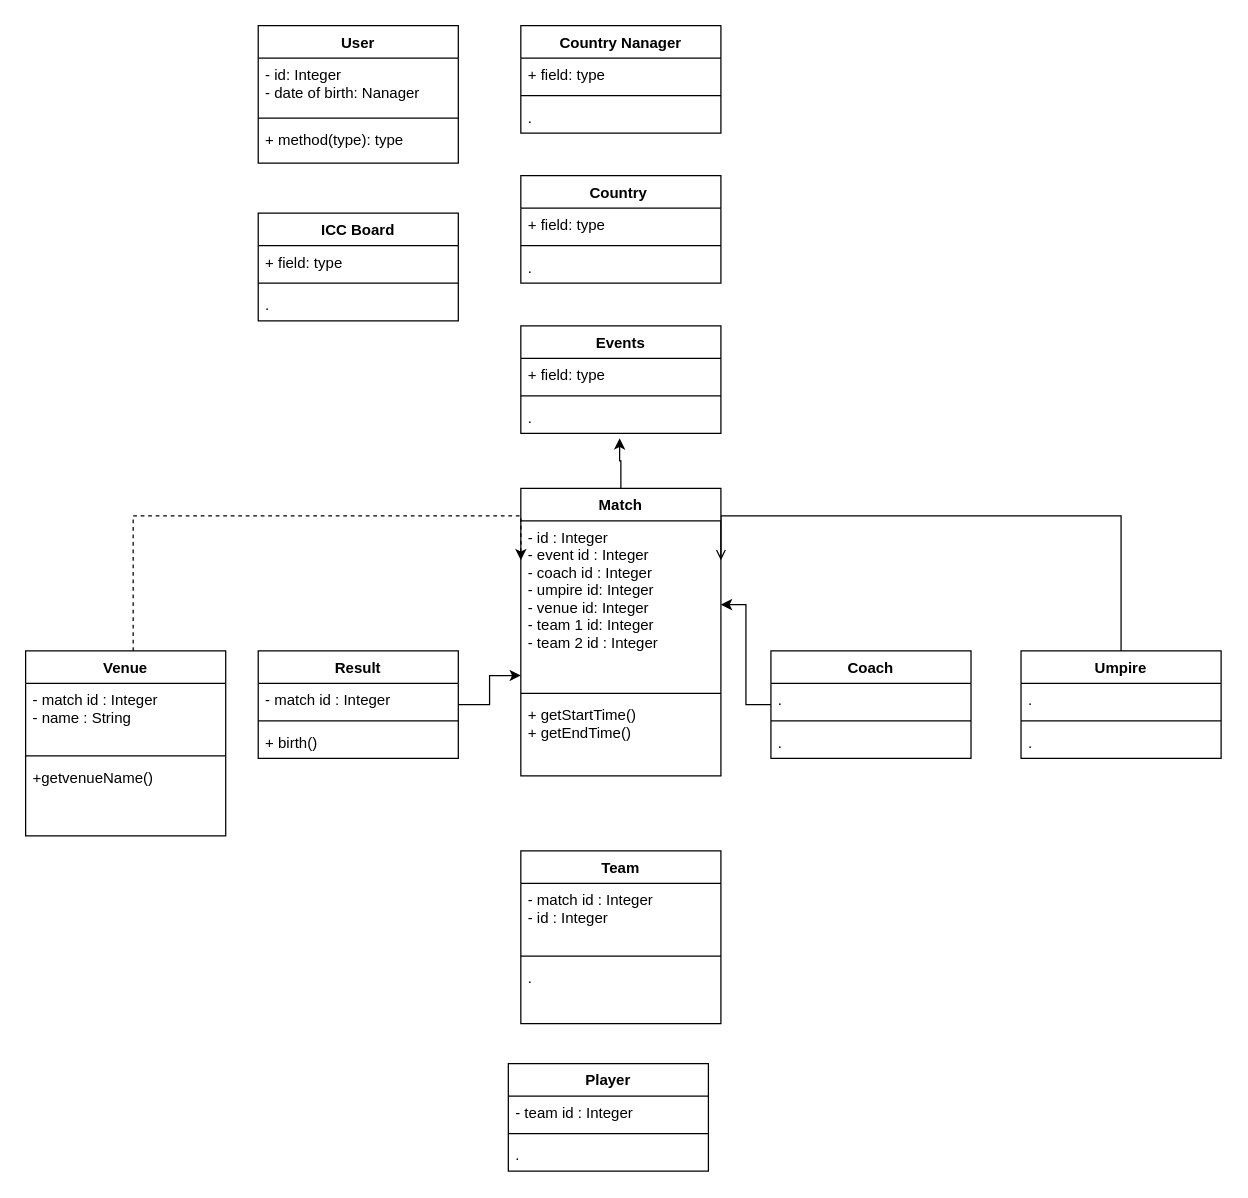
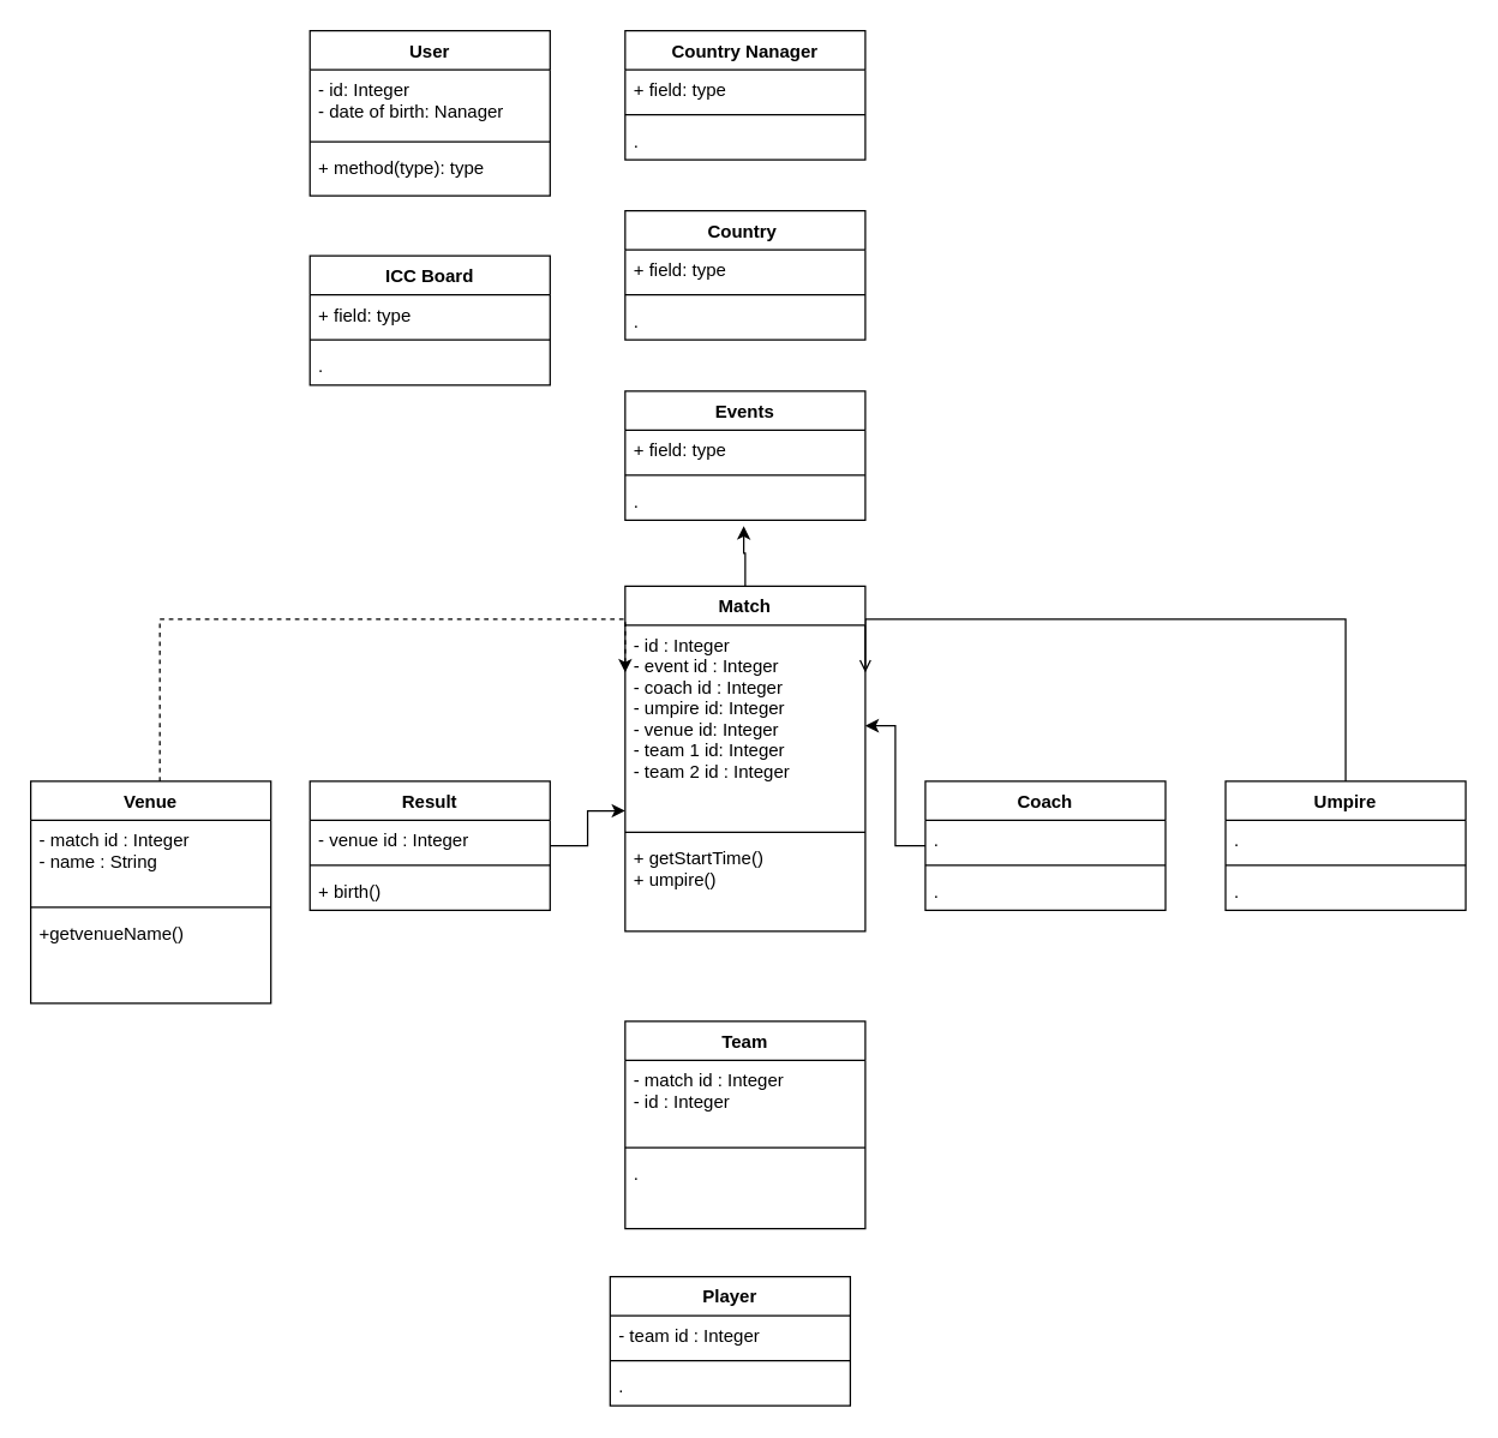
  <mxCell id="0" />
  <mxCell id="1" parent="0" />
  <mxCell id="2" value="User" style="swimlane;fontStyle=1;align=center;verticalAlign=top;childLayout=stackLayout;horizontal=1;startSize=26;horizontalStack=0;resizeParent=1;resizeParentMax=0;resizeLast=0;collapsible=1;marginBottom=0;" parent="1" vertex="1"><mxGeometry x="206" y="20" width="160" height="110" as="geometry" /></mxCell>
  <mxCell id="3" value="- id: Integer&#10;- date of birth: Nanager" style="text;strokeColor=none;fillColor=none;align=left;verticalAlign=top;spacingLeft=4;spacingRight=4;overflow=hidden;rotatable=0;points=[[0,0.5],[1,0.5]];portConstraint=eastwest;" parent="2" vertex="1"><mxGeometry y="26" width="160" height="44" as="geometry" /></mxCell>
  <mxCell id="4" value="" style="line;strokeWidth=1;fillColor=none;align=left;verticalAlign=middle;spacingTop=-1;spacingLeft=3;spacingRight=3;rotatable=0;labelPosition=right;points=[];portConstraint=eastwest;" parent="2" vertex="1"><mxGeometry y="70" width="160" height="8" as="geometry" /></mxCell>
  <mxCell id="5" value="+ method(type): type" style="text;strokeColor=none;fillColor=none;align=left;verticalAlign=top;spacingLeft=4;spacingRight=4;overflow=hidden;rotatable=0;points=[[0,0.5],[1,0.5]];portConstraint=eastwest;" parent="2" vertex="1"><mxGeometry y="78" width="160" height="32" as="geometry" /></mxCell>
  <mxCell id="6" value="ICC Board" style="swimlane;fontStyle=1;align=center;verticalAlign=top;childLayout=stackLayout;horizontal=1;startSize=26;horizontalStack=0;resizeParent=1;resizeParentMax=0;resizeLast=0;collapsible=1;marginBottom=0;" parent="1" vertex="1"><mxGeometry x="206" y="170" width="160" height="86" as="geometry" /></mxCell>
  <mxCell id="7" value="+ field: type" style="text;strokeColor=none;fillColor=none;align=left;verticalAlign=top;spacingLeft=4;spacingRight=4;overflow=hidden;rotatable=0;points=[[0,0.5],[1,0.5]];portConstraint=eastwest;" parent="6" vertex="1"><mxGeometry y="26" width="160" height="26" as="geometry" /></mxCell>
  <mxCell id="8" value="" style="line;strokeWidth=1;fillColor=none;align=left;verticalAlign=middle;spacingTop=-1;spacingLeft=3;spacingRight=3;rotatable=0;labelPosition=right;points=[];portConstraint=eastwest;" parent="6" vertex="1"><mxGeometry y="52" width="160" height="8" as="geometry" /></mxCell>
  <mxCell id="9" value="." style="text;strokeColor=none;fillColor=none;align=left;verticalAlign=top;spacingLeft=4;spacingRight=4;overflow=hidden;rotatable=0;points=[[0,0.5],[1,0.5]];portConstraint=eastwest;" parent="6" vertex="1"><mxGeometry y="60" width="160" height="26" as="geometry" /></mxCell>
  <mxCell id="10" value="Player" style="swimlane;fontStyle=1;align=center;verticalAlign=top;childLayout=stackLayout;horizontal=1;startSize=26;horizontalStack=0;resizeParent=1;resizeParentMax=0;resizeLast=0;collapsible=1;marginBottom=0;" parent="1" vertex="1"><mxGeometry x="406" y="850" width="160" height="86" as="geometry" /></mxCell>
  <mxCell id="11" value="- team id : Integer" style="text;strokeColor=none;fillColor=none;align=left;verticalAlign=top;spacingLeft=4;spacingRight=4;overflow=hidden;rotatable=0;points=[[0,0.5],[1,0.5]];portConstraint=eastwest;" parent="10" vertex="1"><mxGeometry y="26" width="160" height="26" as="geometry" /></mxCell>
  <mxCell id="12" value="" style="line;strokeWidth=1;fillColor=none;align=left;verticalAlign=middle;spacingTop=-1;spacingLeft=3;spacingRight=3;rotatable=0;labelPosition=right;points=[];portConstraint=eastwest;" parent="10" vertex="1"><mxGeometry y="52" width="160" height="8" as="geometry" /></mxCell>
  <mxCell id="13" value="." style="text;strokeColor=none;fillColor=none;align=left;verticalAlign=top;spacingLeft=4;spacingRight=4;overflow=hidden;rotatable=0;points=[[0,0.5],[1,0.5]];portConstraint=eastwest;" parent="10" vertex="1"><mxGeometry y="60" width="160" height="26" as="geometry" /></mxCell>
  <mxCell id="14" style="edgeStyle=orthogonalEdgeStyle;rounded=0;orthogonalLoop=1;jettySize=auto;html=1;" parent="1" source="15" target="34" edge="1"><mxGeometry relative="1" as="geometry" /></mxCell>
  <mxCell id="15" value="Coach" style="swimlane;fontStyle=1;align=center;verticalAlign=top;childLayout=stackLayout;horizontal=1;startSize=26;horizontalStack=0;resizeParent=1;resizeParentMax=0;resizeLast=0;collapsible=1;marginBottom=0;" parent="1" vertex="1"><mxGeometry x="616" y="520" width="160" height="86" as="geometry" /></mxCell>
  <mxCell id="16" value="." style="text;strokeColor=none;fillColor=none;align=left;verticalAlign=top;spacingLeft=4;spacingRight=4;overflow=hidden;rotatable=0;points=[[0,0.5],[1,0.5]];portConstraint=eastwest;" parent="15" vertex="1"><mxGeometry y="26" width="160" height="26" as="geometry" /></mxCell>
  <mxCell id="17" value="" style="line;strokeWidth=1;fillColor=none;align=left;verticalAlign=middle;spacingTop=-1;spacingLeft=3;spacingRight=3;rotatable=0;labelPosition=right;points=[];portConstraint=eastwest;" parent="15" vertex="1"><mxGeometry y="52" width="160" height="8" as="geometry" /></mxCell>
  <mxCell id="18" value="." style="text;strokeColor=none;fillColor=none;align=left;verticalAlign=top;spacingLeft=4;spacingRight=4;overflow=hidden;rotatable=0;points=[[0,0.5],[1,0.5]];portConstraint=eastwest;" parent="15" vertex="1"><mxGeometry y="60" width="160" height="26" as="geometry" /></mxCell>
  <mxCell id="19" value="Country Nanager" style="swimlane;fontStyle=1;align=center;verticalAlign=top;childLayout=stackLayout;horizontal=1;startSize=26;horizontalStack=0;resizeParent=1;resizeParentMax=0;resizeLast=0;collapsible=1;marginBottom=0;" parent="1" vertex="1"><mxGeometry x="416" y="20" width="160" height="86" as="geometry" /></mxCell>
  <mxCell id="20" value="+ field: type" style="text;strokeColor=none;fillColor=none;align=left;verticalAlign=top;spacingLeft=4;spacingRight=4;overflow=hidden;rotatable=0;points=[[0,0.5],[1,0.5]];portConstraint=eastwest;" parent="19" vertex="1"><mxGeometry y="26" width="160" height="26" as="geometry" /></mxCell>
  <mxCell id="21" value="" style="line;strokeWidth=1;fillColor=none;align=left;verticalAlign=middle;spacingTop=-1;spacingLeft=3;spacingRight=3;rotatable=0;labelPosition=right;points=[];portConstraint=eastwest;" parent="19" vertex="1"><mxGeometry y="52" width="160" height="8" as="geometry" /></mxCell>
  <mxCell id="22" value="." style="text;strokeColor=none;fillColor=none;align=left;verticalAlign=top;spacingLeft=4;spacingRight=4;overflow=hidden;rotatable=0;points=[[0,0.5],[1,0.5]];portConstraint=eastwest;" parent="19" vertex="1"><mxGeometry y="60" width="160" height="26" as="geometry" /></mxCell>
  <mxCell id="23" style="edgeStyle=orthogonalEdgeStyle;rounded=0;orthogonalLoop=1;jettySize=auto;html=1;entryX=1;entryY=0.25;entryDx=0;entryDy=0;endArrow=open;" parent="1" source="24" target="33" edge="1"><mxGeometry relative="1" as="geometry"><Array as="points"><mxPoint x="896" y="412" /></Array></mxGeometry></mxCell>
  <mxCell id="24" value="Umpire" style="swimlane;fontStyle=1;align=center;verticalAlign=top;childLayout=stackLayout;horizontal=1;startSize=26;horizontalStack=0;resizeParent=1;resizeParentMax=0;resizeLast=0;collapsible=1;marginBottom=0;" parent="1" vertex="1"><mxGeometry x="816" y="520" width="160" height="86" as="geometry" /></mxCell>
  <mxCell id="25" value="." style="text;strokeColor=none;fillColor=none;align=left;verticalAlign=top;spacingLeft=4;spacingRight=4;overflow=hidden;rotatable=0;points=[[0,0.5],[1,0.5]];portConstraint=eastwest;" parent="24" vertex="1"><mxGeometry y="26" width="160" height="26" as="geometry" /></mxCell>
  <mxCell id="26" value="" style="line;strokeWidth=1;fillColor=none;align=left;verticalAlign=middle;spacingTop=-1;spacingLeft=3;spacingRight=3;rotatable=0;labelPosition=right;points=[];portConstraint=eastwest;" parent="24" vertex="1"><mxGeometry y="52" width="160" height="8" as="geometry" /></mxCell>
  <mxCell id="27" value="." style="text;strokeColor=none;fillColor=none;align=left;verticalAlign=top;spacingLeft=4;spacingRight=4;overflow=hidden;rotatable=0;points=[[0,0.5],[1,0.5]];portConstraint=eastwest;" parent="24" vertex="1"><mxGeometry y="60" width="160" height="26" as="geometry" /></mxCell>
  <mxCell id="28" value="Team" style="swimlane;fontStyle=1;align=center;verticalAlign=top;childLayout=stackLayout;horizontal=1;startSize=26;horizontalStack=0;resizeParent=1;resizeParentMax=0;resizeLast=0;collapsible=1;marginBottom=0;" parent="1" vertex="1"><mxGeometry x="416" y="680" width="160" height="138" as="geometry" /></mxCell>
  <mxCell id="29" value="- match id : Integer&#10;- id : Integer" style="text;strokeColor=none;fillColor=none;align=left;verticalAlign=top;spacingLeft=4;spacingRight=4;overflow=hidden;rotatable=0;points=[[0,0.5],[1,0.5]];portConstraint=eastwest;" parent="28" vertex="1"><mxGeometry y="26" width="160" height="54" as="geometry" /></mxCell>
  <mxCell id="30" value="" style="line;strokeWidth=1;fillColor=none;align=left;verticalAlign=middle;spacingTop=-1;spacingLeft=3;spacingRight=3;rotatable=0;labelPosition=right;points=[];portConstraint=eastwest;" parent="28" vertex="1"><mxGeometry y="80" width="160" height="8" as="geometry" /></mxCell>
  <mxCell id="31" value="." style="text;strokeColor=none;fillColor=none;align=left;verticalAlign=top;spacingLeft=4;spacingRight=4;overflow=hidden;rotatable=0;points=[[0,0.5],[1,0.5]];portConstraint=eastwest;" parent="28" vertex="1"><mxGeometry y="88" width="160" height="50" as="geometry" /></mxCell>
  <mxCell id="32" style="edgeStyle=orthogonalEdgeStyle;rounded=0;orthogonalLoop=1;jettySize=auto;html=1;entryX=0.494;entryY=1.154;entryDx=0;entryDy=0;entryPerimeter=0;" parent="1" source="33" target="50" edge="1"><mxGeometry relative="1" as="geometry"><Array as="points"><mxPoint x="496" y="368" /><mxPoint x="495" y="368" /></Array></mxGeometry></mxCell>
  <mxCell id="33" value="Match" style="swimlane;fontStyle=1;align=center;verticalAlign=top;childLayout=stackLayout;horizontal=1;startSize=26;horizontalStack=0;resizeParent=1;resizeParentMax=0;resizeLast=0;collapsible=1;marginBottom=0;" parent="1" vertex="1"><mxGeometry x="416" y="390" width="160" height="230" as="geometry"><mxRectangle x="480" y="470" width="70" height="26" as="alternateBounds" /></mxGeometry></mxCell>
  <mxCell id="34" value="- id : Integer&#10;- event id : Integer&#10;- coach id : Integer&#10;- umpire id: Integer&#10;- venue id: Integer&#10;- team 1 id: Integer&#10;- team 2 id : Integer" style="text;strokeColor=none;fillColor=none;align=left;verticalAlign=top;spacingLeft=4;spacingRight=4;overflow=hidden;rotatable=0;points=[[0,0.5],[1,0.5]];portConstraint=eastwest;" parent="33" vertex="1"><mxGeometry y="26" width="160" height="134" as="geometry" /></mxCell>
  <mxCell id="35" value="" style="line;strokeWidth=1;fillColor=none;align=left;verticalAlign=middle;spacingTop=-1;spacingLeft=3;spacingRight=3;rotatable=0;labelPosition=right;points=[];portConstraint=eastwest;" parent="33" vertex="1"><mxGeometry y="160" width="160" height="8" as="geometry" /></mxCell>
- <mxCell id="36" value="+ getStartTime()&#10;+ getEndTime()&#10;&#10;&#10;" style="text;strokeColor=none;fillColor=none;align=left;verticalAlign=top;spacingLeft=4;spacingRight=4;overflow=hidden;rotatable=0;points=[[0,0.5],[1,0.5]];portConstraint=eastwest;" parent="33" vertex="1"><mxGeometry y="168" width="160" height="62" as="geometry" /></mxCell>
+ <mxCell id="36" value="+ getStartTime()&#10;+ umpire()&#10;&#10;&#10;" style="text;strokeColor=none;fillColor=none;align=left;verticalAlign=top;spacingLeft=4;spacingRight=4;overflow=hidden;rotatable=0;points=[[0,0.5],[1,0.5]];portConstraint=eastwest;" parent="33" vertex="1"><mxGeometry y="168" width="160" height="62" as="geometry" /></mxCell>
  <mxCell id="37" style="edgeStyle=orthogonalEdgeStyle;rounded=0;orthogonalLoop=1;jettySize=auto;html=1;entryX=0;entryY=0.25;entryDx=0;entryDy=0;dashed=1;" parent="1" source="38" target="33" edge="1"><mxGeometry relative="1" as="geometry"><Array as="points"><mxPoint x="106" y="412" /></Array></mxGeometry></mxCell>
  <mxCell id="38" value="Venue" style="swimlane;fontStyle=1;align=center;verticalAlign=top;childLayout=stackLayout;horizontal=1;startSize=26;horizontalStack=0;resizeParent=1;resizeParentMax=0;resizeLast=0;collapsible=1;marginBottom=0;" parent="1" vertex="1"><mxGeometry x="20" y="520" width="160" height="148" as="geometry" /></mxCell>
  <mxCell id="39" value="- match id : Integer&#10;- name : String" style="text;strokeColor=none;fillColor=none;align=left;verticalAlign=top;spacingLeft=4;spacingRight=4;overflow=hidden;rotatable=0;points=[[0,0.5],[1,0.5]];portConstraint=eastwest;" parent="38" vertex="1"><mxGeometry y="26" width="160" height="54" as="geometry" /></mxCell>
  <mxCell id="40" value="" style="line;strokeWidth=1;fillColor=none;align=left;verticalAlign=middle;spacingTop=-1;spacingLeft=3;spacingRight=3;rotatable=0;labelPosition=right;points=[];portConstraint=eastwest;" parent="38" vertex="1"><mxGeometry y="80" width="160" height="8" as="geometry" /></mxCell>
  <mxCell id="41" value="+getvenueName()" style="text;strokeColor=none;fillColor=none;align=left;verticalAlign=top;spacingLeft=4;spacingRight=4;overflow=hidden;rotatable=0;points=[[0,0.5],[1,0.5]];portConstraint=eastwest;" parent="38" vertex="1"><mxGeometry y="88" width="160" height="60" as="geometry" /></mxCell>
  <mxCell id="42" style="edgeStyle=orthogonalEdgeStyle;rounded=0;orthogonalLoop=1;jettySize=auto;html=1;entryX=0;entryY=0.923;entryDx=0;entryDy=0;entryPerimeter=0;" parent="1" source="43" target="34" edge="1"><mxGeometry relative="1" as="geometry" /></mxCell>
  <mxCell id="43" value="Result" style="swimlane;fontStyle=1;align=center;verticalAlign=top;childLayout=stackLayout;horizontal=1;startSize=26;horizontalStack=0;resizeParent=1;resizeParentMax=0;resizeLast=0;collapsible=1;marginBottom=0;" parent="1" vertex="1"><mxGeometry x="206" y="520" width="160" height="86" as="geometry" /></mxCell>
- <mxCell id="44" value="- match id : Integer" style="text;strokeColor=none;fillColor=none;align=left;verticalAlign=top;spacingLeft=4;spacingRight=4;overflow=hidden;rotatable=0;points=[[0,0.5],[1,0.5]];portConstraint=eastwest;" parent="43" vertex="1"><mxGeometry y="26" width="160" height="26" as="geometry" /></mxCell>
+ <mxCell id="44" value="- venue id : Integer" style="text;strokeColor=none;fillColor=none;align=left;verticalAlign=top;spacingLeft=4;spacingRight=4;overflow=hidden;rotatable=0;points=[[0,0.5],[1,0.5]];portConstraint=eastwest;" parent="43" vertex="1"><mxGeometry y="26" width="160" height="26" as="geometry" /></mxCell>
  <mxCell id="45" value="" style="line;strokeWidth=1;fillColor=none;align=left;verticalAlign=middle;spacingTop=-1;spacingLeft=3;spacingRight=3;rotatable=0;labelPosition=right;points=[];portConstraint=eastwest;" parent="43" vertex="1"><mxGeometry y="52" width="160" height="8" as="geometry" /></mxCell>
  <mxCell id="46" value="+ birth()" style="text;strokeColor=none;fillColor=none;align=left;verticalAlign=top;spacingLeft=4;spacingRight=4;overflow=hidden;rotatable=0;points=[[0,0.5],[1,0.5]];portConstraint=eastwest;" parent="43" vertex="1"><mxGeometry y="60" width="160" height="26" as="geometry" /></mxCell>
  <mxCell id="47" value="Events" style="swimlane;fontStyle=1;align=center;verticalAlign=top;childLayout=stackLayout;horizontal=1;startSize=26;horizontalStack=0;resizeParent=1;resizeParentMax=0;resizeLast=0;collapsible=1;marginBottom=0;" parent="1" vertex="1"><mxGeometry x="416" y="260" width="160" height="86" as="geometry" /></mxCell>
  <mxCell id="48" value="+ field: type" style="text;strokeColor=none;fillColor=none;align=left;verticalAlign=top;spacingLeft=4;spacingRight=4;overflow=hidden;rotatable=0;points=[[0,0.5],[1,0.5]];portConstraint=eastwest;" parent="47" vertex="1"><mxGeometry y="26" width="160" height="26" as="geometry" /></mxCell>
  <mxCell id="49" value="" style="line;strokeWidth=1;fillColor=none;align=left;verticalAlign=middle;spacingTop=-1;spacingLeft=3;spacingRight=3;rotatable=0;labelPosition=right;points=[];portConstraint=eastwest;" parent="47" vertex="1"><mxGeometry y="52" width="160" height="8" as="geometry" /></mxCell>
  <mxCell id="50" value="." style="text;strokeColor=none;fillColor=none;align=left;verticalAlign=top;spacingLeft=4;spacingRight=4;overflow=hidden;rotatable=0;points=[[0,0.5],[1,0.5]];portConstraint=eastwest;" parent="47" vertex="1"><mxGeometry y="60" width="160" height="26" as="geometry" /></mxCell>
  <mxCell id="51" value="Country " style="swimlane;fontStyle=1;align=center;verticalAlign=top;childLayout=stackLayout;horizontal=1;startSize=26;horizontalStack=0;resizeParent=1;resizeParentMax=0;resizeLast=0;collapsible=1;marginBottom=0;" vertex="1" parent="1"><mxGeometry x="416" y="140" width="160" height="86" as="geometry" /></mxCell>
  <mxCell id="52" value="+ field: type" style="text;strokeColor=none;fillColor=none;align=left;verticalAlign=top;spacingLeft=4;spacingRight=4;overflow=hidden;rotatable=0;points=[[0,0.5],[1,0.5]];portConstraint=eastwest;" vertex="1" parent="51"><mxGeometry y="26" width="160" height="26" as="geometry" /></mxCell>
  <mxCell id="53" value="" style="line;strokeWidth=1;fillColor=none;align=left;verticalAlign=middle;spacingTop=-1;spacingLeft=3;spacingRight=3;rotatable=0;labelPosition=right;points=[];portConstraint=eastwest;" vertex="1" parent="51"><mxGeometry y="52" width="160" height="8" as="geometry" /></mxCell>
  <mxCell id="54" value="." style="text;strokeColor=none;fillColor=none;align=left;verticalAlign=top;spacingLeft=4;spacingRight=4;overflow=hidden;rotatable=0;points=[[0,0.5],[1,0.5]];portConstraint=eastwest;" vertex="1" parent="51"><mxGeometry y="60" width="160" height="26" as="geometry" /></mxCell>
